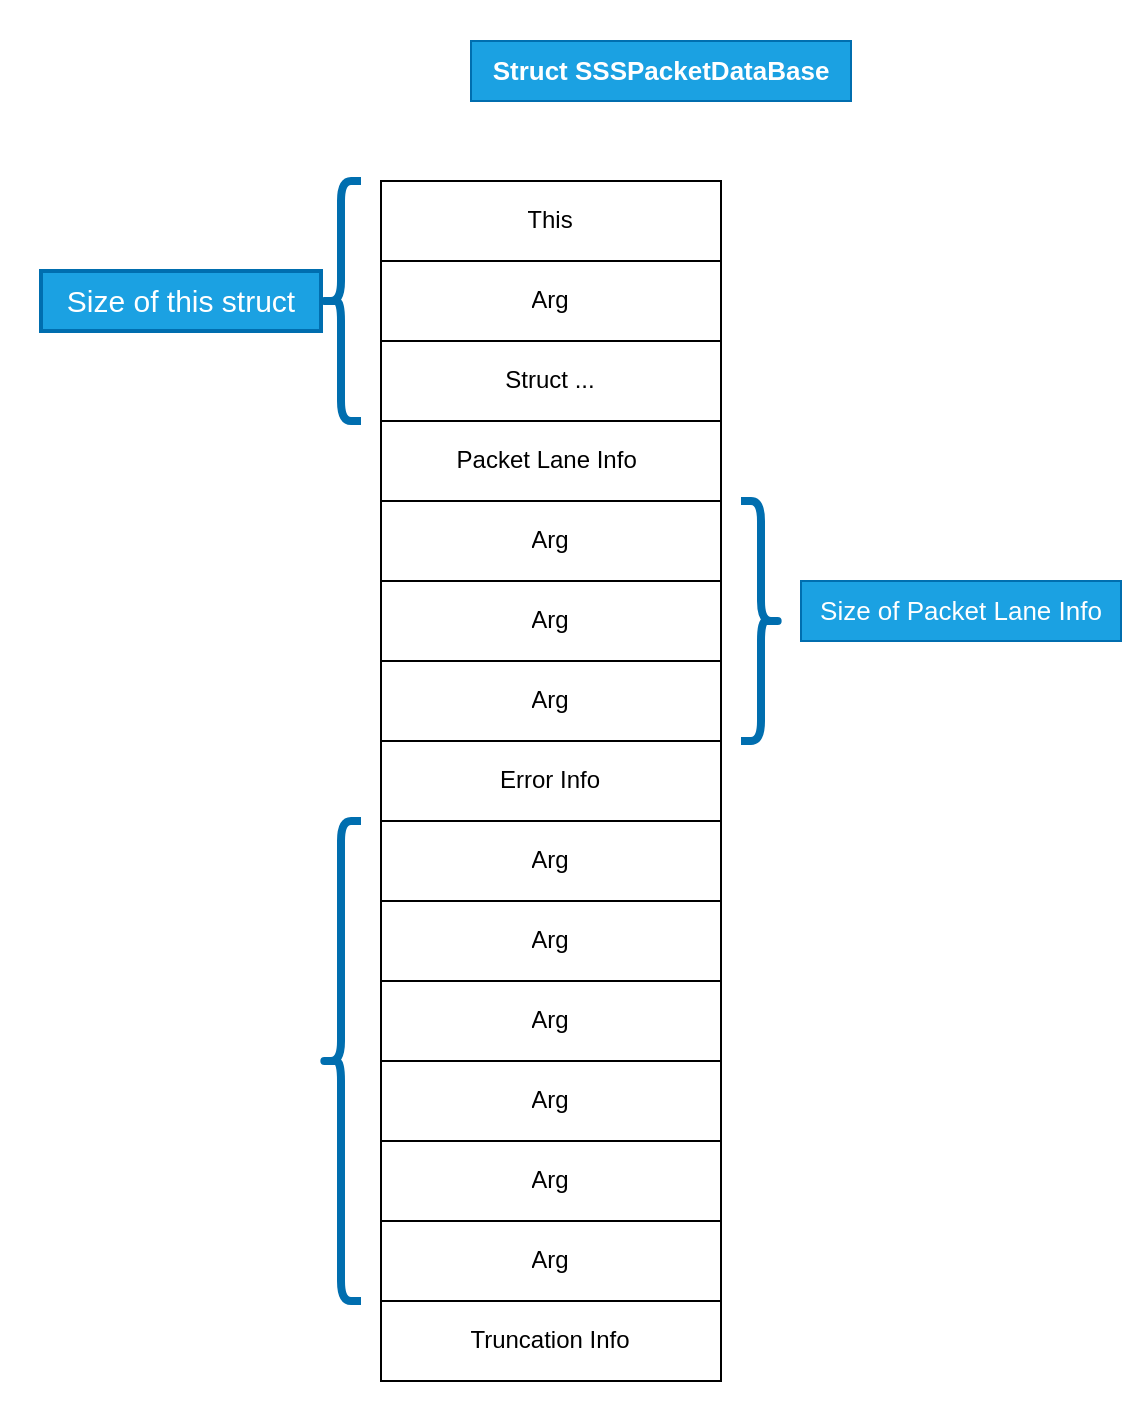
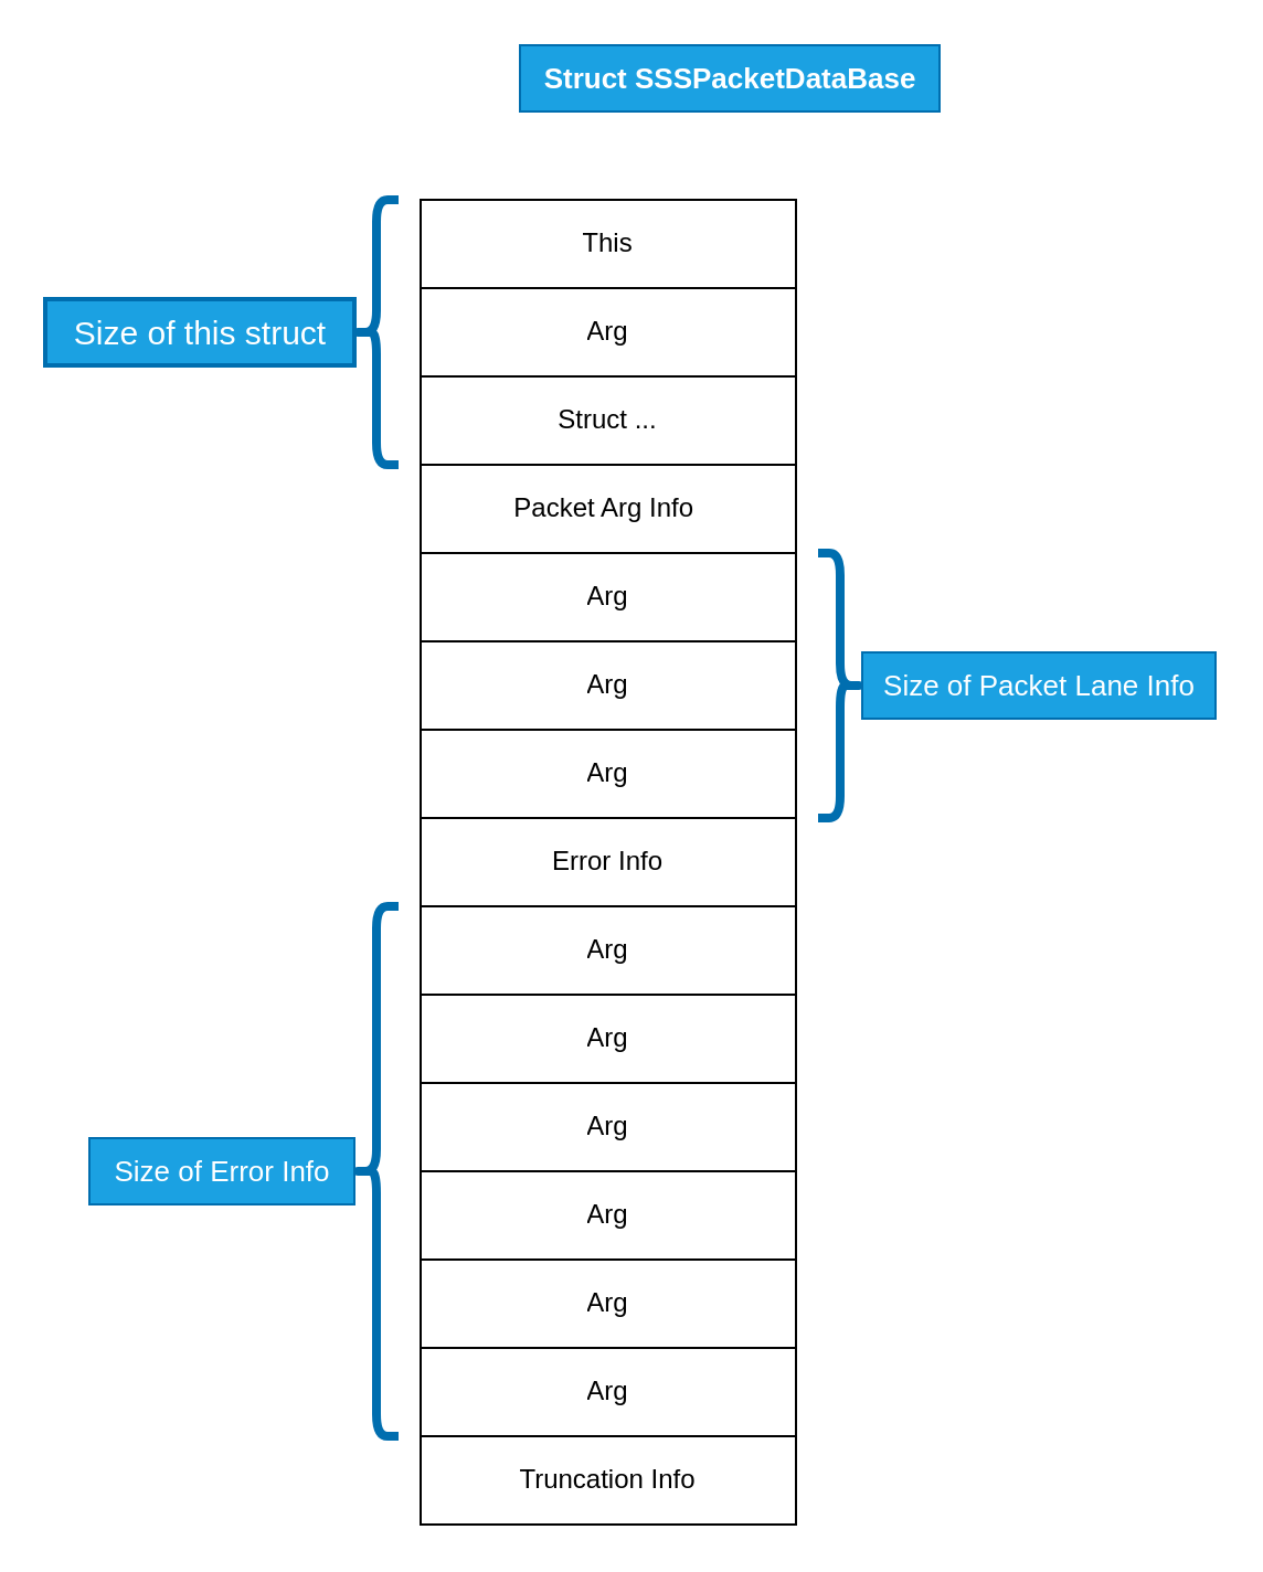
  <mxCell id="0" />
  <mxCell id="1" parent="0" />
  <mxCell id="2" value="" style="shape=table;html=1;whiteSpace=wrap;startSize=0;container=1;collapsible=0;childLayout=tableLayout;fontFamily=Helvetica;fontSize=12;" vertex="1" parent="1"><mxGeometry x="190" y="90" width="170" height="600" as="geometry" /></mxCell>
  <mxCell id="3" value="" style="shape=tableRow;horizontal=0;startSize=0;swimlaneHead=0;swimlaneBody=0;top=0;left=0;bottom=0;right=0;collapsible=0;dropTarget=0;fillColor=none;points=[[0,0.5],[1,0.5]];portConstraint=eastwest;strokeColor=default;fontFamily=Helvetica;fontSize=12;fontColor=default;html=1;" vertex="1" parent="2"><mxGeometry width="170" height="40" as="geometry" /></mxCell>
  <mxCell id="4" value="This" style="shape=partialRectangle;html=1;whiteSpace=wrap;connectable=0;fillColor=none;top=0;left=0;bottom=0;right=0;overflow=hidden;strokeColor=default;fontFamily=Helvetica;fontSize=12;fontColor=default;startSize=0;" vertex="1" parent="3"><mxGeometry width="170" height="40" as="geometry"><mxRectangle width="170" height="40" as="alternateBounds" /></mxGeometry></mxCell>
  <mxCell id="5" value="" style="shape=tableRow;horizontal=0;startSize=0;swimlaneHead=0;swimlaneBody=0;top=0;left=0;bottom=0;right=0;collapsible=0;dropTarget=0;fillColor=none;points=[[0,0.5],[1,0.5]];portConstraint=eastwest;strokeColor=default;fontFamily=Helvetica;fontSize=12;fontColor=default;html=1;" vertex="1" parent="2"><mxGeometry y="40" width="170" height="40" as="geometry" /></mxCell>
  <mxCell id="6" value="Arg" style="shape=partialRectangle;html=1;whiteSpace=wrap;connectable=0;fillColor=none;top=0;left=0;bottom=0;right=0;overflow=hidden;strokeColor=default;fontFamily=Helvetica;fontSize=12;fontColor=default;startSize=0;" vertex="1" parent="5"><mxGeometry width="170" height="40" as="geometry"><mxRectangle width="170" height="40" as="alternateBounds" /></mxGeometry></mxCell>
  <mxCell id="7" value="" style="shape=tableRow;horizontal=0;startSize=0;swimlaneHead=0;swimlaneBody=0;top=0;left=0;bottom=0;right=0;collapsible=0;dropTarget=0;fillColor=none;points=[[0,0.5],[1,0.5]];portConstraint=eastwest;strokeColor=default;fontFamily=Helvetica;fontSize=12;fontColor=default;html=1;" vertex="1" parent="2"><mxGeometry y="80" width="170" height="40" as="geometry" /></mxCell>
  <mxCell id="8" value="Struct ..." style="shape=partialRectangle;html=1;whiteSpace=wrap;connectable=0;fillColor=none;top=0;left=0;bottom=0;right=0;overflow=hidden;strokeColor=default;fontFamily=Helvetica;fontSize=12;fontColor=default;startSize=0;" vertex="1" parent="7"><mxGeometry width="170" height="40" as="geometry"><mxRectangle width="170" height="40" as="alternateBounds" /></mxGeometry></mxCell>
  <mxCell id="9" value="" style="shape=tableRow;horizontal=0;startSize=0;swimlaneHead=0;swimlaneBody=0;top=0;left=0;bottom=0;right=0;collapsible=0;dropTarget=0;fillColor=none;points=[[0,0.5],[1,0.5]];portConstraint=eastwest;strokeColor=default;fontFamily=Helvetica;fontSize=12;fontColor=default;html=1;" vertex="1" parent="2"><mxGeometry y="120" width="170" height="40" as="geometry" /></mxCell>
- <mxCell id="10" value="Packet Lane Info&amp;nbsp;" style="shape=partialRectangle;html=1;whiteSpace=wrap;connectable=0;fillColor=none;top=0;left=0;bottom=0;right=0;overflow=hidden;strokeColor=default;fontFamily=Helvetica;fontSize=12;fontColor=default;startSize=0;" vertex="1" parent="9"><mxGeometry width="170" height="40" as="geometry"><mxRectangle width="170" height="40" as="alternateBounds" /></mxGeometry></mxCell>
+ <mxCell id="10" value="Packet Arg Info&amp;nbsp;" style="shape=partialRectangle;html=1;whiteSpace=wrap;connectable=0;fillColor=none;top=0;left=0;bottom=0;right=0;overflow=hidden;strokeColor=default;fontFamily=Helvetica;fontSize=12;fontColor=default;startSize=0;" vertex="1" parent="9"><mxGeometry width="170" height="40" as="geometry"><mxRectangle width="170" height="40" as="alternateBounds" /></mxGeometry></mxCell>
  <mxCell id="11" value="" style="shape=tableRow;horizontal=0;startSize=0;swimlaneHead=0;swimlaneBody=0;top=0;left=0;bottom=0;right=0;collapsible=0;dropTarget=0;fillColor=none;points=[[0,0.5],[1,0.5]];portConstraint=eastwest;strokeColor=default;fontFamily=Helvetica;fontSize=12;fontColor=default;html=1;" vertex="1" parent="2"><mxGeometry y="160" width="170" height="40" as="geometry" /></mxCell>
  <mxCell id="12" value="Arg" style="shape=partialRectangle;html=1;whiteSpace=wrap;connectable=0;fillColor=none;top=0;left=0;bottom=0;right=0;overflow=hidden;strokeColor=default;fontFamily=Helvetica;fontSize=12;fontColor=default;startSize=0;" vertex="1" parent="11"><mxGeometry width="170" height="40" as="geometry"><mxRectangle width="170" height="40" as="alternateBounds" /></mxGeometry></mxCell>
  <mxCell id="13" value="" style="shape=tableRow;horizontal=0;startSize=0;swimlaneHead=0;swimlaneBody=0;top=0;left=0;bottom=0;right=0;collapsible=0;dropTarget=0;fillColor=none;points=[[0,0.5],[1,0.5]];portConstraint=eastwest;strokeColor=default;fontFamily=Helvetica;fontSize=12;fontColor=default;html=1;" vertex="1" parent="2"><mxGeometry y="200" width="170" height="40" as="geometry" /></mxCell>
  <mxCell id="14" value="Arg" style="shape=partialRectangle;html=1;whiteSpace=wrap;connectable=0;fillColor=none;top=0;left=0;bottom=0;right=0;overflow=hidden;strokeColor=default;fontFamily=Helvetica;fontSize=12;fontColor=default;startSize=0;" vertex="1" parent="13"><mxGeometry width="170" height="40" as="geometry"><mxRectangle width="170" height="40" as="alternateBounds" /></mxGeometry></mxCell>
  <mxCell id="15" value="" style="shape=tableRow;horizontal=0;startSize=0;swimlaneHead=0;swimlaneBody=0;top=0;left=0;bottom=0;right=0;collapsible=0;dropTarget=0;fillColor=none;points=[[0,0.5],[1,0.5]];portConstraint=eastwest;strokeColor=default;fontFamily=Helvetica;fontSize=12;fontColor=default;html=1;" vertex="1" parent="2"><mxGeometry y="240" width="170" height="40" as="geometry" /></mxCell>
  <mxCell id="16" value="Arg" style="shape=partialRectangle;html=1;whiteSpace=wrap;connectable=0;fillColor=none;top=0;left=0;bottom=0;right=0;overflow=hidden;strokeColor=default;fontFamily=Helvetica;fontSize=12;fontColor=default;startSize=0;" vertex="1" parent="15"><mxGeometry width="170" height="40" as="geometry"><mxRectangle width="170" height="40" as="alternateBounds" /></mxGeometry></mxCell>
  <mxCell id="17" value="" style="shape=tableRow;horizontal=0;startSize=0;swimlaneHead=0;swimlaneBody=0;top=0;left=0;bottom=0;right=0;collapsible=0;dropTarget=0;fillColor=none;points=[[0,0.5],[1,0.5]];portConstraint=eastwest;strokeColor=default;fontFamily=Helvetica;fontSize=12;fontColor=default;html=1;" vertex="1" parent="2"><mxGeometry y="280" width="170" height="40" as="geometry" /></mxCell>
  <mxCell id="18" value="Error Info" style="shape=partialRectangle;html=1;whiteSpace=wrap;connectable=0;fillColor=none;top=0;left=0;bottom=0;right=0;overflow=hidden;strokeColor=default;fontFamily=Helvetica;fontSize=12;fontColor=default;startSize=0;" vertex="1" parent="17"><mxGeometry width="170" height="40" as="geometry"><mxRectangle width="170" height="40" as="alternateBounds" /></mxGeometry></mxCell>
  <mxCell id="19" value="" style="shape=tableRow;horizontal=0;startSize=0;swimlaneHead=0;swimlaneBody=0;top=0;left=0;bottom=0;right=0;collapsible=0;dropTarget=0;fillColor=none;points=[[0,0.5],[1,0.5]];portConstraint=eastwest;strokeColor=default;fontFamily=Helvetica;fontSize=12;fontColor=default;html=1;" vertex="1" parent="2"><mxGeometry y="320" width="170" height="40" as="geometry" /></mxCell>
  <mxCell id="20" value="Arg" style="shape=partialRectangle;html=1;whiteSpace=wrap;connectable=0;fillColor=none;top=0;left=0;bottom=0;right=0;overflow=hidden;strokeColor=default;fontFamily=Helvetica;fontSize=12;fontColor=default;startSize=0;" vertex="1" parent="19"><mxGeometry width="170" height="40" as="geometry"><mxRectangle width="170" height="40" as="alternateBounds" /></mxGeometry></mxCell>
  <mxCell id="21" value="" style="shape=tableRow;horizontal=0;startSize=0;swimlaneHead=0;swimlaneBody=0;top=0;left=0;bottom=0;right=0;collapsible=0;dropTarget=0;fillColor=none;points=[[0,0.5],[1,0.5]];portConstraint=eastwest;strokeColor=default;fontFamily=Helvetica;fontSize=12;fontColor=default;html=1;" vertex="1" parent="2"><mxGeometry y="360" width="170" height="40" as="geometry" /></mxCell>
  <mxCell id="22" value="Arg" style="shape=partialRectangle;html=1;whiteSpace=wrap;connectable=0;fillColor=none;top=0;left=0;bottom=0;right=0;overflow=hidden;strokeColor=default;fontFamily=Helvetica;fontSize=12;fontColor=default;startSize=0;" vertex="1" parent="21"><mxGeometry width="170" height="40" as="geometry"><mxRectangle width="170" height="40" as="alternateBounds" /></mxGeometry></mxCell>
  <mxCell id="23" style="shape=tableRow;horizontal=0;startSize=0;swimlaneHead=0;swimlaneBody=0;top=0;left=0;bottom=0;right=0;collapsible=0;dropTarget=0;fillColor=none;points=[[0,0.5],[1,0.5]];portConstraint=eastwest;strokeColor=default;fontFamily=Helvetica;fontSize=12;fontColor=default;html=1;" vertex="1" parent="2"><mxGeometry y="400" width="170" height="40" as="geometry" /></mxCell>
  <mxCell id="24" value="Arg" style="shape=partialRectangle;html=1;whiteSpace=wrap;connectable=0;fillColor=none;top=0;left=0;bottom=0;right=0;overflow=hidden;strokeColor=default;fontFamily=Helvetica;fontSize=12;fontColor=default;startSize=0;" vertex="1" parent="23"><mxGeometry width="170" height="40" as="geometry"><mxRectangle width="170" height="40" as="alternateBounds" /></mxGeometry></mxCell>
  <mxCell id="25" style="shape=tableRow;horizontal=0;startSize=0;swimlaneHead=0;swimlaneBody=0;top=0;left=0;bottom=0;right=0;collapsible=0;dropTarget=0;fillColor=none;points=[[0,0.5],[1,0.5]];portConstraint=eastwest;strokeColor=default;fontFamily=Helvetica;fontSize=12;fontColor=default;html=1;" vertex="1" parent="2"><mxGeometry y="440" width="170" height="40" as="geometry" /></mxCell>
  <mxCell id="26" value="Arg" style="shape=partialRectangle;html=1;whiteSpace=wrap;connectable=0;fillColor=none;top=0;left=0;bottom=0;right=0;overflow=hidden;strokeColor=default;fontFamily=Helvetica;fontSize=12;fontColor=default;startSize=0;" vertex="1" parent="25"><mxGeometry width="170" height="40" as="geometry"><mxRectangle width="170" height="40" as="alternateBounds" /></mxGeometry></mxCell>
  <mxCell id="27" style="shape=tableRow;horizontal=0;startSize=0;swimlaneHead=0;swimlaneBody=0;top=0;left=0;bottom=0;right=0;collapsible=0;dropTarget=0;fillColor=none;points=[[0,0.5],[1,0.5]];portConstraint=eastwest;strokeColor=default;fontFamily=Helvetica;fontSize=12;fontColor=default;html=1;" vertex="1" parent="2"><mxGeometry y="480" width="170" height="40" as="geometry" /></mxCell>
  <mxCell id="28" value="Arg" style="shape=partialRectangle;html=1;whiteSpace=wrap;connectable=0;fillColor=none;top=0;left=0;bottom=0;right=0;overflow=hidden;strokeColor=default;fontFamily=Helvetica;fontSize=12;fontColor=default;startSize=0;" vertex="1" parent="27"><mxGeometry width="170" height="40" as="geometry"><mxRectangle width="170" height="40" as="alternateBounds" /></mxGeometry></mxCell>
  <mxCell id="29" style="shape=tableRow;horizontal=0;startSize=0;swimlaneHead=0;swimlaneBody=0;top=0;left=0;bottom=0;right=0;collapsible=0;dropTarget=0;fillColor=none;points=[[0,0.5],[1,0.5]];portConstraint=eastwest;strokeColor=default;fontFamily=Helvetica;fontSize=12;fontColor=default;html=1;" vertex="1" parent="2"><mxGeometry y="520" width="170" height="40" as="geometry" /></mxCell>
  <mxCell id="30" value="Arg" style="shape=partialRectangle;html=1;whiteSpace=wrap;connectable=0;fillColor=none;top=0;left=0;bottom=0;right=0;overflow=hidden;strokeColor=default;fontFamily=Helvetica;fontSize=12;fontColor=default;startSize=0;" vertex="1" parent="29"><mxGeometry width="170" height="40" as="geometry"><mxRectangle width="170" height="40" as="alternateBounds" /></mxGeometry></mxCell>
  <mxCell id="31" style="shape=tableRow;horizontal=0;startSize=0;swimlaneHead=0;swimlaneBody=0;top=0;left=0;bottom=0;right=0;collapsible=0;dropTarget=0;fillColor=none;points=[[0,0.5],[1,0.5]];portConstraint=eastwest;strokeColor=default;fontFamily=Helvetica;fontSize=12;fontColor=default;html=1;" vertex="1" parent="2"><mxGeometry y="560" width="170" height="40" as="geometry" /></mxCell>
  <mxCell id="32" value="Truncation Info" style="shape=partialRectangle;html=1;whiteSpace=wrap;connectable=0;fillColor=none;top=0;left=0;bottom=0;right=0;overflow=hidden;strokeColor=default;fontFamily=Helvetica;fontSize=12;fontColor=default;startSize=0;" vertex="1" parent="31"><mxGeometry width="170" height="40" as="geometry"><mxRectangle width="170" height="40" as="alternateBounds" /></mxGeometry></mxCell>
  <mxCell id="33" value="&lt;font size=&quot;1&quot; style=&quot;&quot;&gt;&lt;b style=&quot;font-size: 13px;&quot;&gt;Struct SSSPacketDataBase&lt;/b&gt;&lt;/font&gt;" style="text;html=1;align=center;verticalAlign=middle;resizable=0;points=[];autosize=1;strokeColor=#006EAF;fillColor=#1ba1e2;fontSize=12;fontFamily=Helvetica;fontColor=#ffffff;startSize=0;" vertex="1" parent="1"><mxGeometry x="235" y="20" width="190" height="30" as="geometry" /></mxCell>
  <mxCell id="34" value="" style="shape=curlyBracket;whiteSpace=wrap;html=1;rounded=1;labelPosition=left;verticalLabelPosition=middle;align=right;verticalAlign=middle;strokeColor=#006EAF;fontFamily=Helvetica;fontSize=12;fontColor=#ffffff;startSize=0;fillColor=#1ba1e2;fontStyle=1;strokeWidth=4;" vertex="1" parent="1"><mxGeometry x="160" y="90" width="20" height="120" as="geometry" /></mxCell>
  <mxCell id="35" value="" style="shape=curlyBracket;whiteSpace=wrap;html=1;rounded=1;flipH=1;labelPosition=right;verticalLabelPosition=middle;align=left;verticalAlign=middle;strokeColor=#006EAF;fontFamily=Helvetica;fontSize=12;fontColor=#ffffff;startSize=0;fillColor=#1ba1e2;strokeWidth=4;" vertex="1" parent="1"><mxGeometry x="370" y="250" width="20" height="120" as="geometry" /></mxCell>
  <mxCell id="36" value="" style="shape=curlyBracket;whiteSpace=wrap;html=1;rounded=1;labelPosition=left;verticalLabelPosition=middle;align=right;verticalAlign=middle;strokeColor=#006EAF;fontFamily=Helvetica;fontSize=12;fontColor=#ffffff;startSize=0;fillColor=#1ba1e2;strokeWidth=4;" vertex="1" parent="1"><mxGeometry x="160" y="410" width="20" height="240" as="geometry" /></mxCell>
  <mxCell id="37" value="Size of this struct" style="text;html=1;align=center;verticalAlign=middle;resizable=0;points=[];autosize=1;strokeColor=#006EAF;fillColor=#1ba1e2;fontSize=15;fontFamily=Helvetica;strokeWidth=2;flipV=1;flipH=0;rotation=0;fontColor=#ffffff;" vertex="1" parent="1"><mxGeometry x="20" y="135" width="140" height="30" as="geometry" /></mxCell>
- <mxCell id="38" value="Size of Packet Lane Info" style="text;html=1;align=center;verticalAlign=middle;resizable=0;points=[];autosize=1;strokeColor=#006EAF;fillColor=#1ba1e2;fontSize=13;fontFamily=Helvetica;fontColor=#ffffff;" vertex="1" parent="1"><mxGeometry x="400" y="290" width="160" height="30" as="geometry" /></mxCell>
+ <mxCell id="38" value="Size of Packet Lane Info" style="text;html=1;align=center;verticalAlign=middle;resizable=0;points=[];autosize=1;strokeColor=#006EAF;fillColor=#1ba1e2;fontSize=13;fontFamily=Helvetica;fontColor=#ffffff;" vertex="1" parent="1"><mxGeometry x="390" y="295" width="160" height="30" as="geometry" /></mxCell>
+ <mxCell id="39" value="Size of Error Info" style="text;html=1;align=center;verticalAlign=middle;resizable=0;points=[];autosize=1;strokeColor=#006EAF;fillColor=#1ba1e2;fontSize=13;fontFamily=Helvetica;fontColor=#ffffff;startSize=0;" vertex="1" parent="1"><mxGeometry x="40" y="515" width="120" height="30" as="geometry" /></mxCell>
